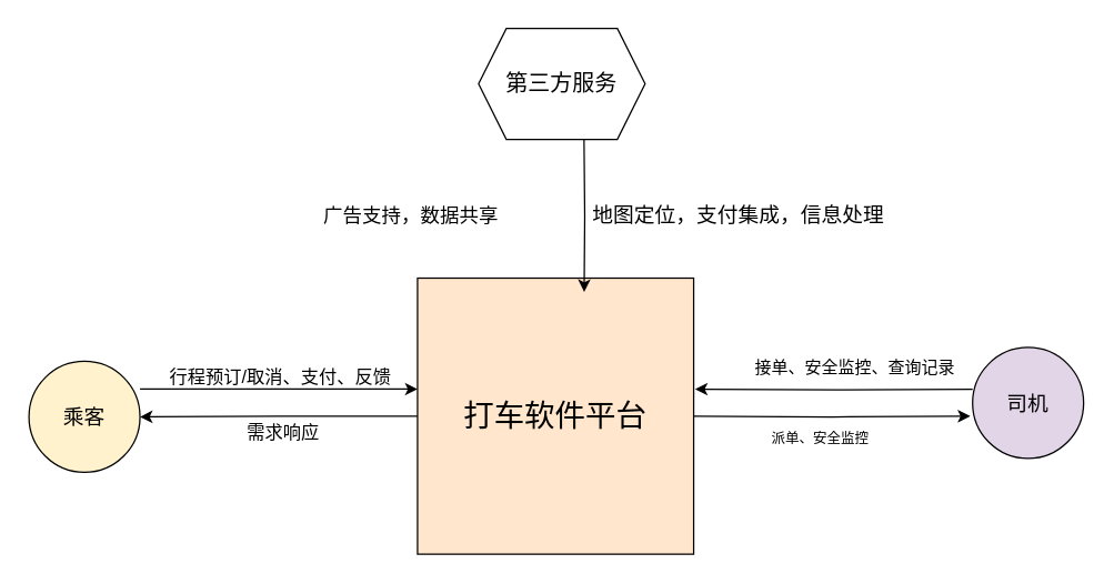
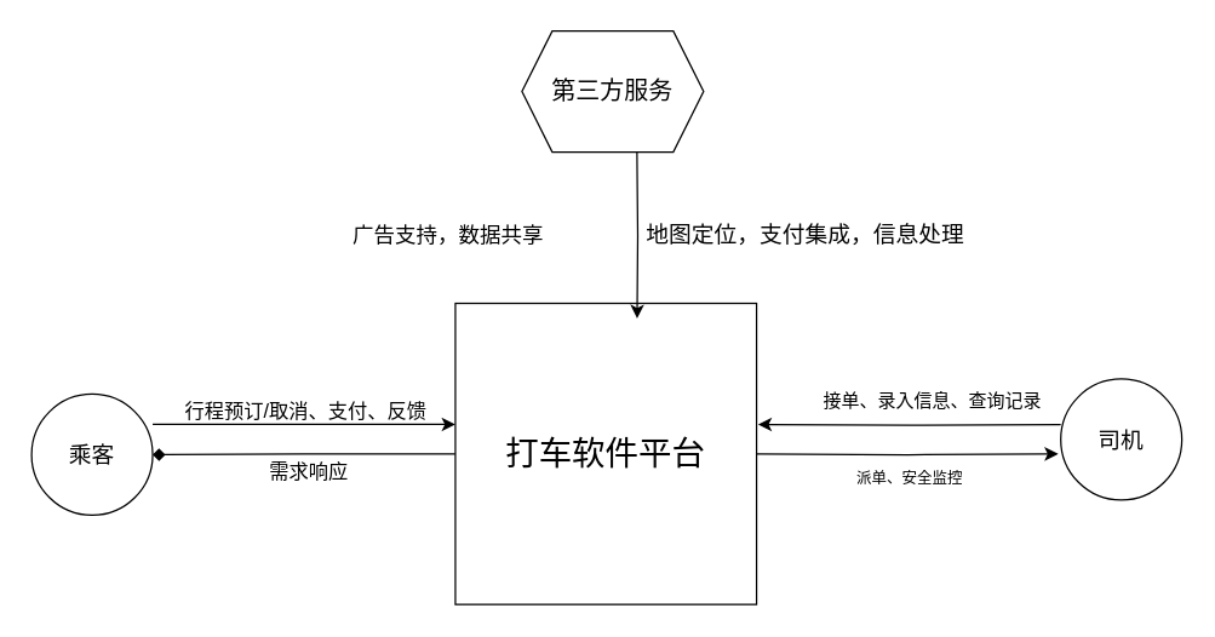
  <mxCell id="0" />
  <mxCell id="1" parent="0" />
- <mxCell id="2" style="edgeStyle=orthogonalEdgeStyle;rounded=0;orthogonalLoop=1;jettySize=auto;html=1;entryX=1;entryY=0.5;entryDx=0;entryDy=0;" edge="1" parent="1" source="4" target="7"><mxGeometry relative="1" as="geometry" /></mxCell>
+ <mxCell id="2" style="edgeStyle=orthogonalEdgeStyle;rounded=0;orthogonalLoop=1;jettySize=auto;html=1;entryX=1;entryY=0.5;entryDx=0;entryDy=0;endArrow=diamond;" edge="1" parent="1" source="4" target="7"><mxGeometry relative="1" as="geometry" /></mxCell>
  <mxCell id="3" value="&lt;font style=&quot;font-size: 13px;&quot;&gt;需求响应&lt;/font&gt;" style="edgeLabel;html=1;align=center;verticalAlign=middle;resizable=0;points=[];" vertex="1" connectable="0" parent="2"><mxGeometry x="-0.019" y="3" relative="1" as="geometry"><mxPoint y="8" as="offset" /></mxGeometry></mxCell>
- <mxCell id="4" value="&lt;font style=&quot;font-size: 22px;&quot;&gt;打车软件平台&lt;/font&gt;" style="whiteSpace=wrap;html=1;aspect=fixed;fillColor=#ffe6cc;" parent="1" vertex="1"><mxGeometry x="300" y="200" width="199" height="199" as="geometry" /></mxCell>
+ <mxCell id="4" value="&lt;font style=&quot;font-size: 22px;&quot;&gt;打车软件平台&lt;/font&gt;" style="whiteSpace=wrap;html=1;aspect=fixed;" parent="1" vertex="1"><mxGeometry x="300" y="200" width="199" height="199" as="geometry" /></mxCell>
  <mxCell id="5" style="edgeStyle=orthogonalEdgeStyle;rounded=0;orthogonalLoop=1;jettySize=auto;html=1;" edge="1" parent="1"><mxGeometry relative="1" as="geometry"><mxPoint x="300" y="280" as="targetPoint" /><mxPoint x="100" y="280" as="sourcePoint" /></mxGeometry></mxCell>
  <mxCell id="6" value="&lt;font style=&quot;font-size: 13px;&quot;&gt;行程预订/取消、支付、反馈&lt;/font&gt;" style="edgeLabel;html=1;align=center;verticalAlign=middle;resizable=0;points=[];" vertex="1" connectable="0" parent="5"><mxGeometry x="-0.043" y="-2" relative="1" as="geometry"><mxPoint x="4" y="-12" as="offset" /></mxGeometry></mxCell>
- <mxCell id="7" value="&lt;font style=&quot;font-size: 15px;&quot;&gt;乘客&lt;/font&gt;" style="ellipse;whiteSpace=wrap;html=1;aspect=fixed;fillColor=#fff2cc;" vertex="1" parent="1"><mxGeometry x="20" y="260" width="80" height="80" as="geometry" /></mxCell>
- <mxCell id="8" value="&lt;font style=&quot;font-size: 15px;&quot;&gt;司机&lt;/font&gt;" style="ellipse;whiteSpace=wrap;html=1;aspect=fixed;fillColor=#e1d5e7;" vertex="1" parent="1"><mxGeometry x="700" y="250" width="80" height="80" as="geometry" /></mxCell>
+ <mxCell id="7" value="&lt;font style=&quot;font-size: 15px;&quot;&gt;乘客&lt;/font&gt;" style="ellipse;whiteSpace=wrap;html=1;aspect=fixed;" vertex="1" parent="1"><mxGeometry x="20" y="260" width="80" height="80" as="geometry" /></mxCell>
+ <mxCell id="8" value="&lt;font style=&quot;font-size: 15px;&quot;&gt;司机&lt;/font&gt;" style="ellipse;whiteSpace=wrap;html=1;aspect=fixed;" vertex="1" parent="1"><mxGeometry x="700" y="250" width="80" height="80" as="geometry" /></mxCell>
  <mxCell id="9" style="edgeStyle=orthogonalEdgeStyle;rounded=0;orthogonalLoop=1;jettySize=auto;html=1;entryX=1.005;entryY=0.452;entryDx=0;entryDy=0;entryPerimeter=0;" edge="1" parent="1"><mxGeometry relative="1" as="geometry"><mxPoint x="700" y="280.1" as="sourcePoint" /><mxPoint x="499.995" y="280.048" as="targetPoint" /></mxGeometry></mxCell>
- <mxCell id="10" value="接单、安全监控、查询记录" style="text;html=1;align=center;verticalAlign=middle;resizable=0;points=[];autosize=1;strokeColor=none;fillColor=none;" vertex="1" parent="1"><mxGeometry x="530" y="250" width="170" height="30" as="geometry" /></mxCell>
+ <mxCell id="10" value="接单、录入信息、查询记录" style="text;html=1;align=center;verticalAlign=middle;resizable=0;points=[];autosize=1;strokeColor=none;fillColor=none;" vertex="1" parent="1"><mxGeometry x="530" y="250" width="170" height="30" as="geometry" /></mxCell>
  <mxCell id="11" style="edgeStyle=orthogonalEdgeStyle;rounded=0;orthogonalLoop=1;jettySize=auto;html=1;entryX=-0.021;entryY=0.617;entryDx=0;entryDy=0;entryPerimeter=0;" edge="1" parent="1"><mxGeometry relative="1" as="geometry"><mxPoint x="499" y="299.64" as="sourcePoint" /><mxPoint x="698.32" y="299.5" as="targetPoint" /></mxGeometry></mxCell>
- <mxCell id="12" value="&lt;font size=&quot;1&quot;&gt;派单、安全监控&lt;/font&gt;" style="text;html=1;align=center;verticalAlign=middle;resizable=0;points=[];autosize=1;strokeColor=none;fillColor=none;" vertex="1" parent="1"><mxGeometry x="535" y="300" width="110" height="30" as="geometry" /></mxCell>
+ <mxCell id="12" value="&lt;font size=&quot;1&quot;&gt;派单、安全监控&lt;/font&gt;" style="text;html=1;align=center;verticalAlign=middle;resizable=0;points=[];autosize=1;strokeColor=none;fillColor=none;" vertex="1" parent="1"><mxGeometry x="545" y="300" width="110" height="30" as="geometry" /></mxCell>
  <mxCell id="13" value="&lt;font style=&quot;font-size: 16px;&quot;&gt;第三方服务&lt;/font&gt;" style="shape=hexagon;perimeter=hexagonPerimeter2;whiteSpace=wrap;html=1;fixedSize=1;" vertex="1" parent="1"><mxGeometry x="344" y="20" width="120" height="80" as="geometry" /></mxCell>
  <mxCell id="14" style="edgeStyle=orthogonalEdgeStyle;rounded=0;orthogonalLoop=1;jettySize=auto;html=1;entryX=0.523;entryY=0.05;entryDx=0;entryDy=0;entryPerimeter=0;" edge="1" parent="1"><mxGeometry relative="1" as="geometry"><mxPoint x="420" y="100" as="sourcePoint" /><mxPoint x="420.077" y="209.95" as="targetPoint" /></mxGeometry></mxCell>
  <mxCell id="15" value="&lt;span style=&quot;font-size: 15px;&quot;&gt;地图定位，支付集成，信息处理&lt;/span&gt;" style="edgeLabel;html=1;align=center;verticalAlign=middle;resizable=0;points=[];" vertex="1" connectable="0" parent="14"><mxGeometry x="-0.037" y="-2" relative="1" as="geometry"><mxPoint x="112" as="offset" /></mxGeometry></mxCell>
  <mxCell id="16" value="&lt;font style=&quot;font-size: 14px;&quot;&gt;广告支持，数据共享&lt;/font&gt;" style="text;html=1;align=center;verticalAlign=middle;resizable=0;points=[];autosize=1;strokeColor=none;fillColor=none;" vertex="1" parent="1"><mxGeometry x="220" y="140" width="150" height="30" as="geometry" /></mxCell>
